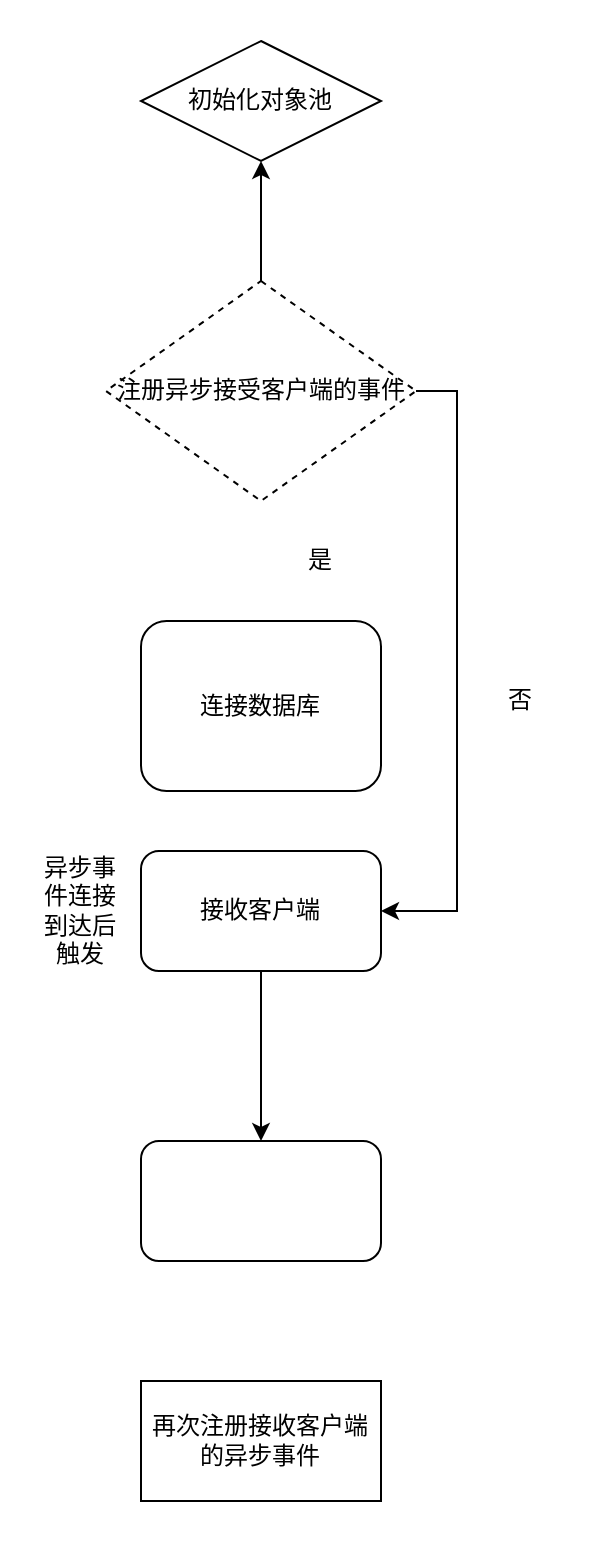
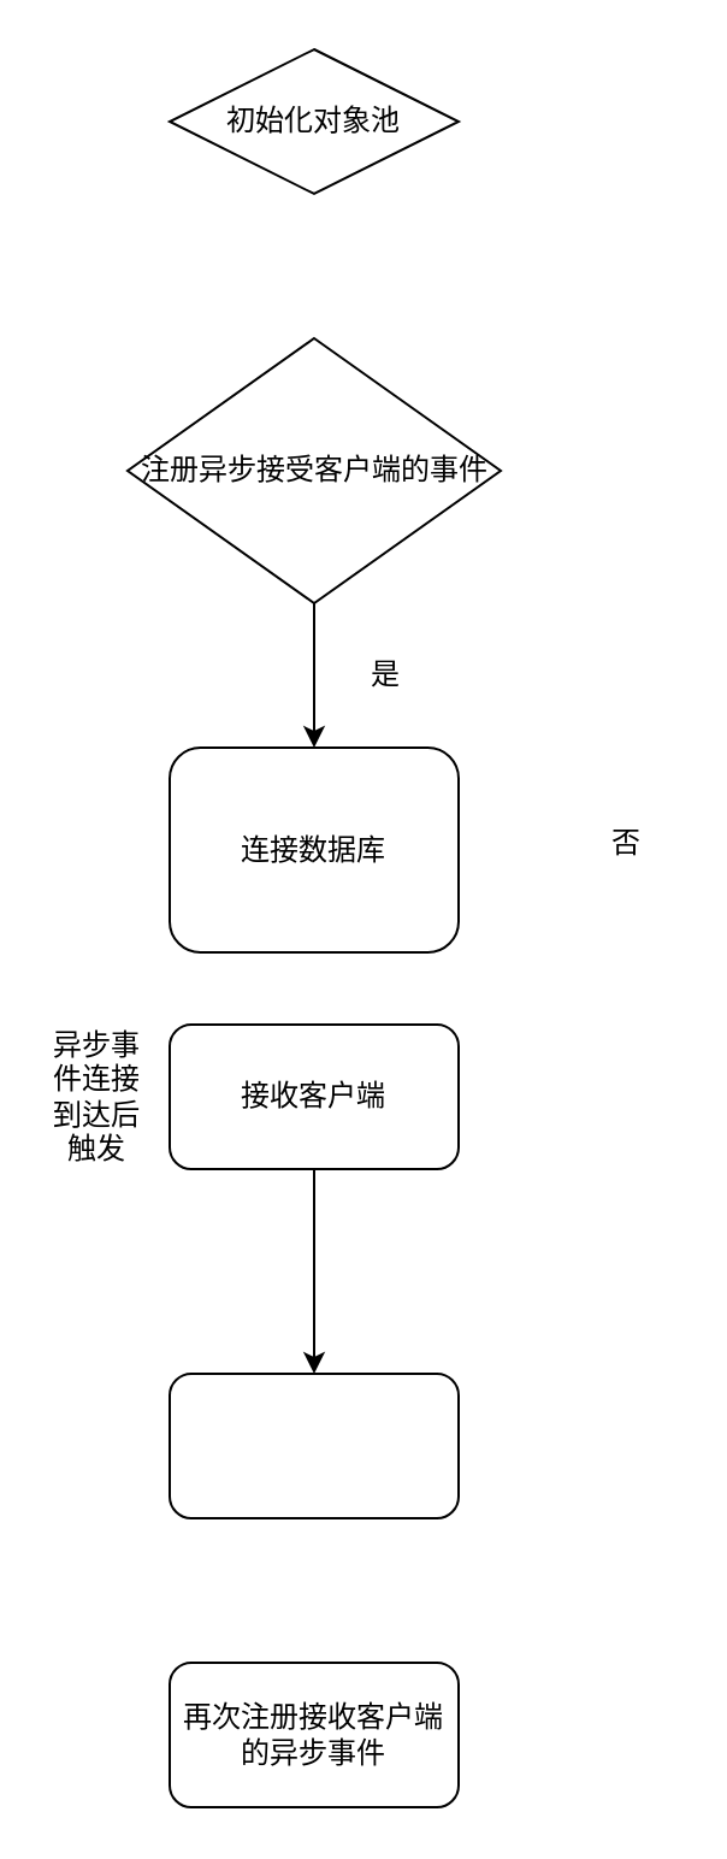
  <mxCell id="0" />
  <mxCell id="1" parent="0" />
  <mxCell id="2" value="初始化对象池" style="rhombus;whiteSpace=wrap;html=1;" vertex="1" parent="1"><mxGeometry x="70" y="20" width="120" height="60" as="geometry" /></mxCell>
- <mxCell id="3" style="edgeStyle=orthogonalEdgeStyle;rounded=0;orthogonalLoop=1;jettySize=auto;html=1;" edge="1" parent="1" source="5" target="2"><mxGeometry relative="1" as="geometry" /></mxCell>
- <mxCell id="4" style="edgeStyle=orthogonalEdgeStyle;rounded=0;orthogonalLoop=1;jettySize=auto;html=1;entryX=1;entryY=0.5;entryDx=0;entryDy=0;" edge="1" parent="1" source="5" target="9"><mxGeometry relative="1" as="geometry"><mxPoint x="240" y="500" as="targetPoint" /><Array as="points"><mxPoint x="228" y="195" /><mxPoint x="228" y="455" /></Array></mxGeometry></mxCell>
- <mxCell id="5" value="&lt;span&gt;注册异步接受客户端的事件&lt;/span&gt;" style="rhombus;whiteSpace=wrap;html=1;dashed=1;" vertex="1" parent="1"><mxGeometry x="52.5" y="140" width="155" height="110" as="geometry" /></mxCell>
+ <mxCell id="3" style="edgeStyle=orthogonalEdgeStyle;rounded=0;orthogonalLoop=1;jettySize=auto;html=1;entryX=0.5;entryY=0;entryDx=0;entryDy=0;" edge="1" parent="1" source="5" target="7"><mxGeometry relative="1" as="geometry" /></mxCell>
+ <mxCell id="5" value="&lt;span&gt;注册异步接受客户端的事件&lt;/span&gt;" style="rhombus;whiteSpace=wrap;html=1;" vertex="1" parent="1"><mxGeometry x="52.5" y="140" width="155" height="110" as="geometry" /></mxCell>
  <mxCell id="6" value="是" style="text;html=1;strokeColor=none;fillColor=none;align=center;verticalAlign=middle;whiteSpace=wrap;rounded=0;" vertex="1" parent="1"><mxGeometry x="140" y="270" width="40" height="20" as="geometry" /></mxCell>
  <mxCell id="7" value="连接数据库" style="rounded=1;whiteSpace=wrap;html=1;" vertex="1" parent="1"><mxGeometry x="70" y="310" width="120" height="85" as="geometry" /></mxCell>
  <mxCell id="8" style="edgeStyle=orthogonalEdgeStyle;rounded=0;orthogonalLoop=1;jettySize=auto;html=1;entryX=0.5;entryY=0;entryDx=0;entryDy=0;" edge="1" parent="1" source="9" target="13"><mxGeometry relative="1" as="geometry" /></mxCell>
  <mxCell id="9" value="接收客户端" style="rounded=1;whiteSpace=wrap;html=1;" vertex="1" parent="1"><mxGeometry x="70" y="425" width="120" height="60" as="geometry" /></mxCell>
  <mxCell id="10" value="否" style="text;html=1;strokeColor=none;fillColor=none;align=center;verticalAlign=middle;whiteSpace=wrap;rounded=0;" vertex="1" parent="1"><mxGeometry x="240" y="340" width="40" height="20" as="geometry" /></mxCell>
  <mxCell id="11" value="异步事件连接到达后触发" style="text;html=1;strokeColor=none;fillColor=none;align=center;verticalAlign=middle;whiteSpace=wrap;rounded=0;" vertex="1" parent="1"><mxGeometry x="20" y="445" width="40" height="20" as="geometry" /></mxCell>
- <mxCell id="12" value="再次注册接收客户端的异步事件" style="whiteSpace=wrap;html=1;rounded=0;" vertex="1" parent="1"><mxGeometry x="70" y="690" width="120" height="60" as="geometry" /></mxCell>
+ <mxCell id="12" value="再次注册接收客户端的异步事件" style="rounded=1;whiteSpace=wrap;html=1;" vertex="1" parent="1"><mxGeometry x="70" y="690" width="120" height="60" as="geometry" /></mxCell>
  <mxCell id="13" value="" style="rounded=1;whiteSpace=wrap;html=1;" vertex="1" parent="1"><mxGeometry x="70" y="570" width="120" height="60" as="geometry" /></mxCell>
